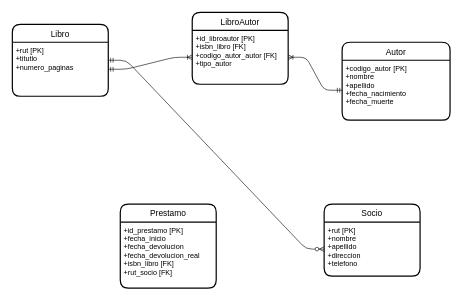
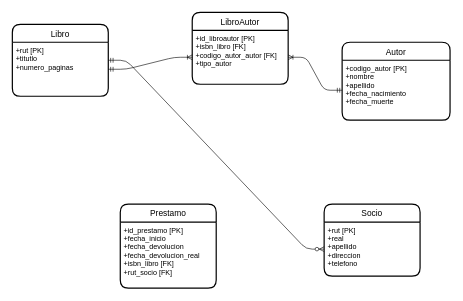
  <mxCell id="0" />
  <mxCell id="1" parent="0" />
  <mxCell id="2" value="Libro" style="swimlane;childLayout=stackLayout;horizontal=1;startSize=30;horizontalStack=0;rounded=1;fontSize=14;fontStyle=0;strokeWidth=2;resizeParent=0;resizeLast=1;shadow=0;dashed=0;align=center;" vertex="1" parent="1"><mxGeometry x="20" y="40" width="160" height="120" as="geometry" /></mxCell>
  <mxCell id="3" value="+rut [PK]&#10;+titutlo&#10;+numero_paginas" style="align=left;strokeColor=none;fillColor=none;spacingLeft=4;fontSize=12;verticalAlign=top;resizable=0;rotatable=0;part=1;" vertex="1" parent="2"><mxGeometry y="30" width="160" height="90" as="geometry" /></mxCell>
  <mxCell id="4" value="Autor" style="swimlane;childLayout=stackLayout;horizontal=1;startSize=30;horizontalStack=0;rounded=1;fontSize=14;fontStyle=0;strokeWidth=2;resizeParent=0;resizeLast=1;shadow=0;dashed=0;align=center;" vertex="1" parent="1"><mxGeometry x="570" y="70" width="180" height="130" as="geometry" /></mxCell>
  <mxCell id="5" value="+codigo_autor [PK]&#10;+nombre&#10;+apellido&#10;+fecha_nacimiento&#10;+fecha_muerte&#10;" style="align=left;strokeColor=none;fillColor=none;spacingLeft=4;fontSize=12;verticalAlign=top;resizable=0;rotatable=0;part=1;" vertex="1" parent="4"><mxGeometry y="30" width="180" height="100" as="geometry" /></mxCell>
  <mxCell id="6" value="Prestamo" style="swimlane;childLayout=stackLayout;horizontal=1;startSize=30;horizontalStack=0;rounded=1;fontSize=14;fontStyle=0;strokeWidth=2;resizeParent=0;resizeLast=1;shadow=0;dashed=0;align=center;" vertex="1" parent="1"><mxGeometry x="200" y="340" width="160" height="140" as="geometry" /></mxCell>
  <mxCell id="7" value="+id_prestamo [PK]&#10;+fecha_inicio&#10;+fecha_devolucion&#10;+fecha_devolucion_real&#10;+isbn_libro [FK]&#10;+rut_socio [FK] " style="align=left;strokeColor=none;fillColor=none;spacingLeft=4;fontSize=12;verticalAlign=top;resizable=0;rotatable=0;part=1;" vertex="1" parent="6"><mxGeometry y="30" width="160" height="110" as="geometry" /></mxCell>
  <mxCell id="8" value="Socio" style="swimlane;childLayout=stackLayout;horizontal=1;startSize=30;horizontalStack=0;rounded=1;fontSize=14;fontStyle=0;strokeWidth=2;resizeParent=0;resizeLast=1;shadow=0;dashed=0;align=center;" vertex="1" parent="1"><mxGeometry x="540" y="340" width="160" height="120" as="geometry" /></mxCell>
- <mxCell id="9" value="+rut [PK]&#10;+nombre&#10;+apellido&#10;+direccion&#10;+telefono" style="align=left;strokeColor=none;fillColor=none;spacingLeft=4;fontSize=12;verticalAlign=top;resizable=0;rotatable=0;part=1;" vertex="1" parent="8"><mxGeometry y="30" width="160" height="90" as="geometry" /></mxCell>
+ <mxCell id="9" value="+rut [PK]&#10;+real&#10;+apellido&#10;+direccion&#10;+telefono" style="align=left;strokeColor=none;fillColor=none;spacingLeft=4;fontSize=12;verticalAlign=top;resizable=0;rotatable=0;part=1;" vertex="1" parent="8"><mxGeometry y="30" width="160" height="90" as="geometry" /></mxCell>
  <mxCell id="10" value="LibroAutor" style="swimlane;childLayout=stackLayout;horizontal=1;startSize=30;horizontalStack=0;rounded=1;fontSize=14;fontStyle=0;strokeWidth=2;resizeParent=0;resizeLast=1;shadow=0;dashed=0;align=center;" vertex="1" parent="1"><mxGeometry x="320" y="20" width="160" height="120" as="geometry" /></mxCell>
  <mxCell id="11" value="+id_libroautor [PK]&#10;+isbn_libro [FK]&#10;+codigo_autor_autor [FK]&#10;+tipo_autor" style="align=left;strokeColor=none;fillColor=none;spacingLeft=4;fontSize=12;verticalAlign=top;resizable=0;rotatable=0;part=1;" vertex="1" parent="10"><mxGeometry y="30" width="160" height="90" as="geometry" /></mxCell>
  <mxCell id="12" value="" style="edgeStyle=entityRelationEdgeStyle;fontSize=12;html=1;endArrow=ERoneToMany;startArrow=ERmandOne;" edge="1" parent="1" source="3" target="11"><mxGeometry width="100" height="100" relative="1" as="geometry"><mxPoint x="150" y="120" as="sourcePoint" /><mxPoint x="250" y="20" as="targetPoint" /></mxGeometry></mxCell>
  <mxCell id="13" value="" style="edgeStyle=entityRelationEdgeStyle;fontSize=12;html=1;endArrow=ERoneToMany;startArrow=ERmandOne;" edge="1" parent="1" source="5" target="11"><mxGeometry width="100" height="100" relative="1" as="geometry"><mxPoint x="400" y="290" as="sourcePoint" /><mxPoint x="500" y="190" as="targetPoint" /></mxGeometry></mxCell>
  <mxCell id="14" value="" style="edgeStyle=entityRelationEdgeStyle;fontSize=12;html=1;endArrow=ERzeroToMany;startArrow=ERmandOne;" edge="1" parent="1" source="2" target="9"><mxGeometry width="100" height="100" relative="1" as="geometry"><mxPoint x="-30" y="170" as="sourcePoint" /><mxPoint x="70" y="270" as="targetPoint" /></mxGeometry></mxCell>
